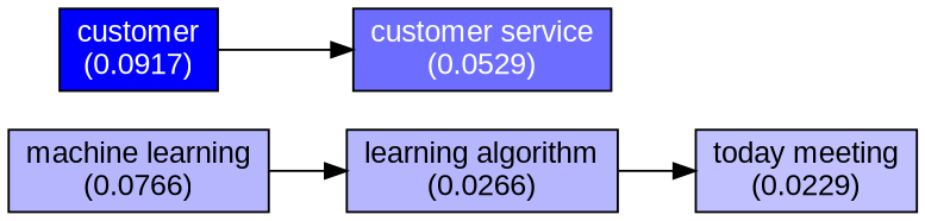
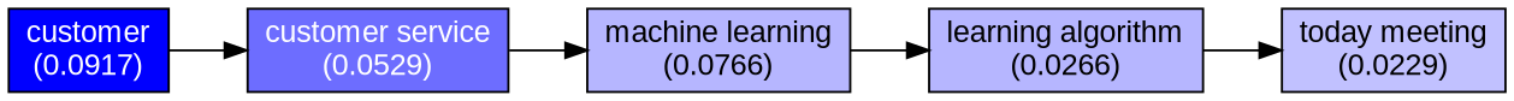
  digraph {
    rankdir=LR
    node [fillcolor="#b6b6ff" fontcolor=black fontname=Arial shape=box style=filled]
    n1 [fillcolor="#c1c1ff" label="today meeting\n(0.0229)"]
    n2 [label="machine learning\n(0.0766)"]
    n3 [label="learning algorithm\n(0.0266)"]
    n4 [fillcolor="#6d6dff" fontcolor=white label="customer service\n(0.0529)"]
    n5 [fillcolor="#0000ff" fontcolor=white label="customer\n(0.0917)"]
    n2 -> n3
    n3 -> n1
+   n4 -> n2
    n5 -> n4
  }
